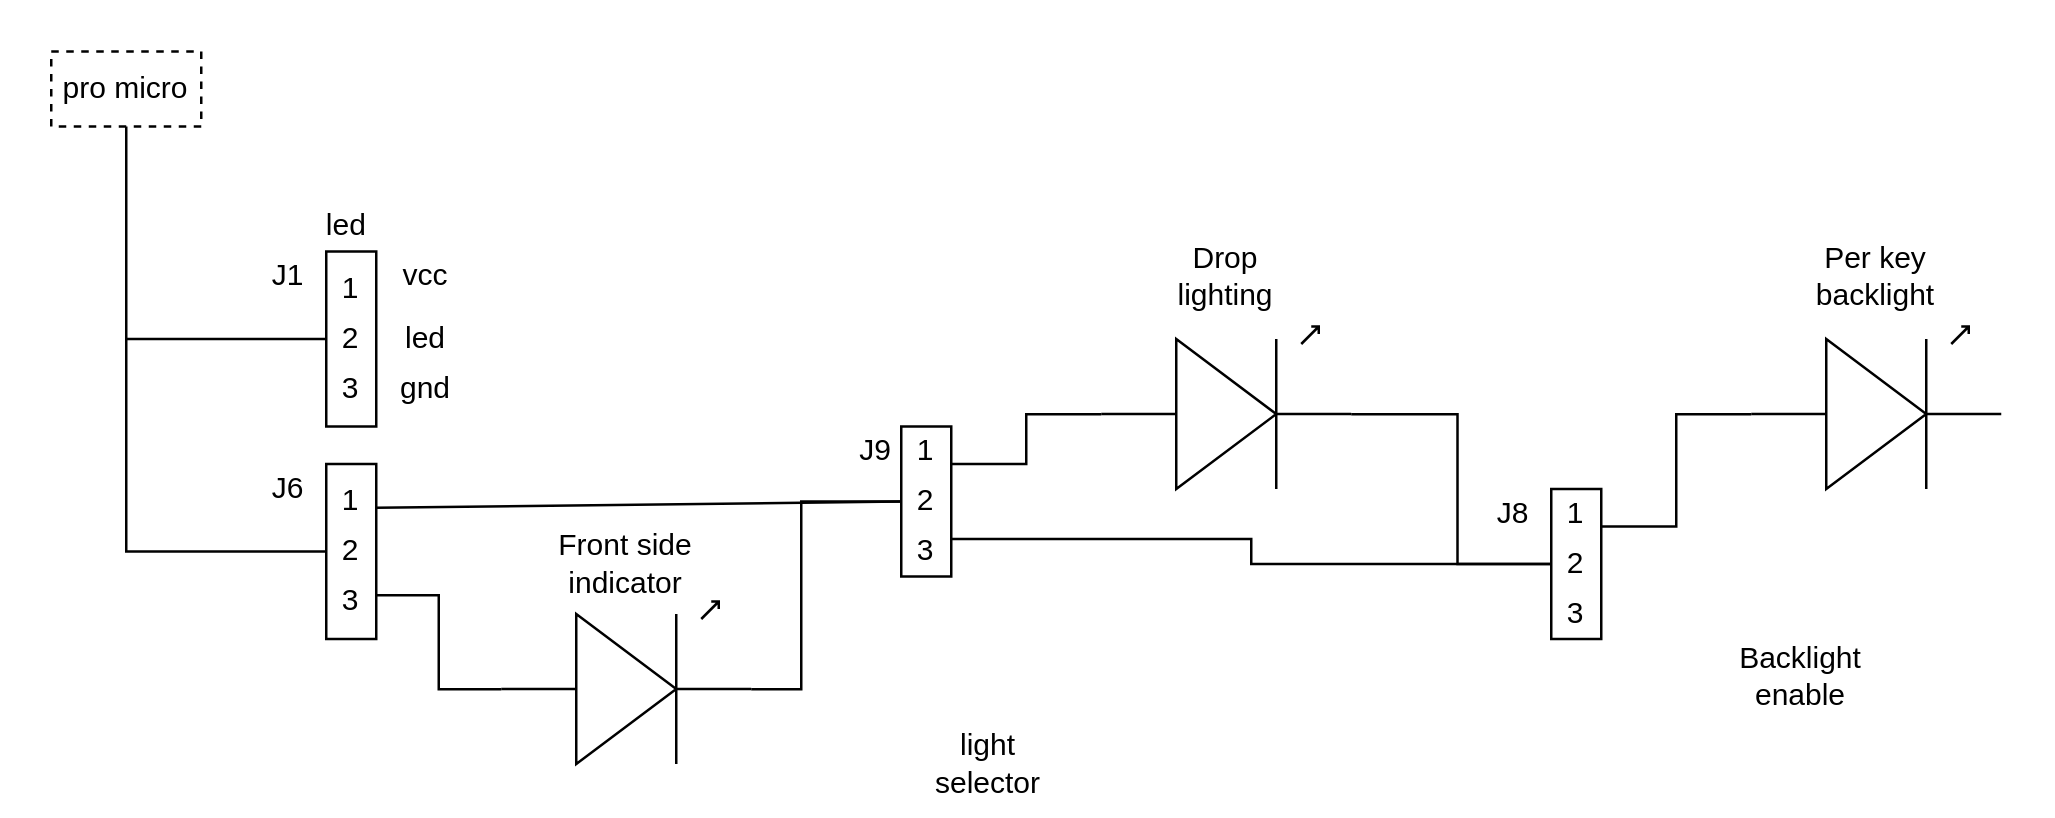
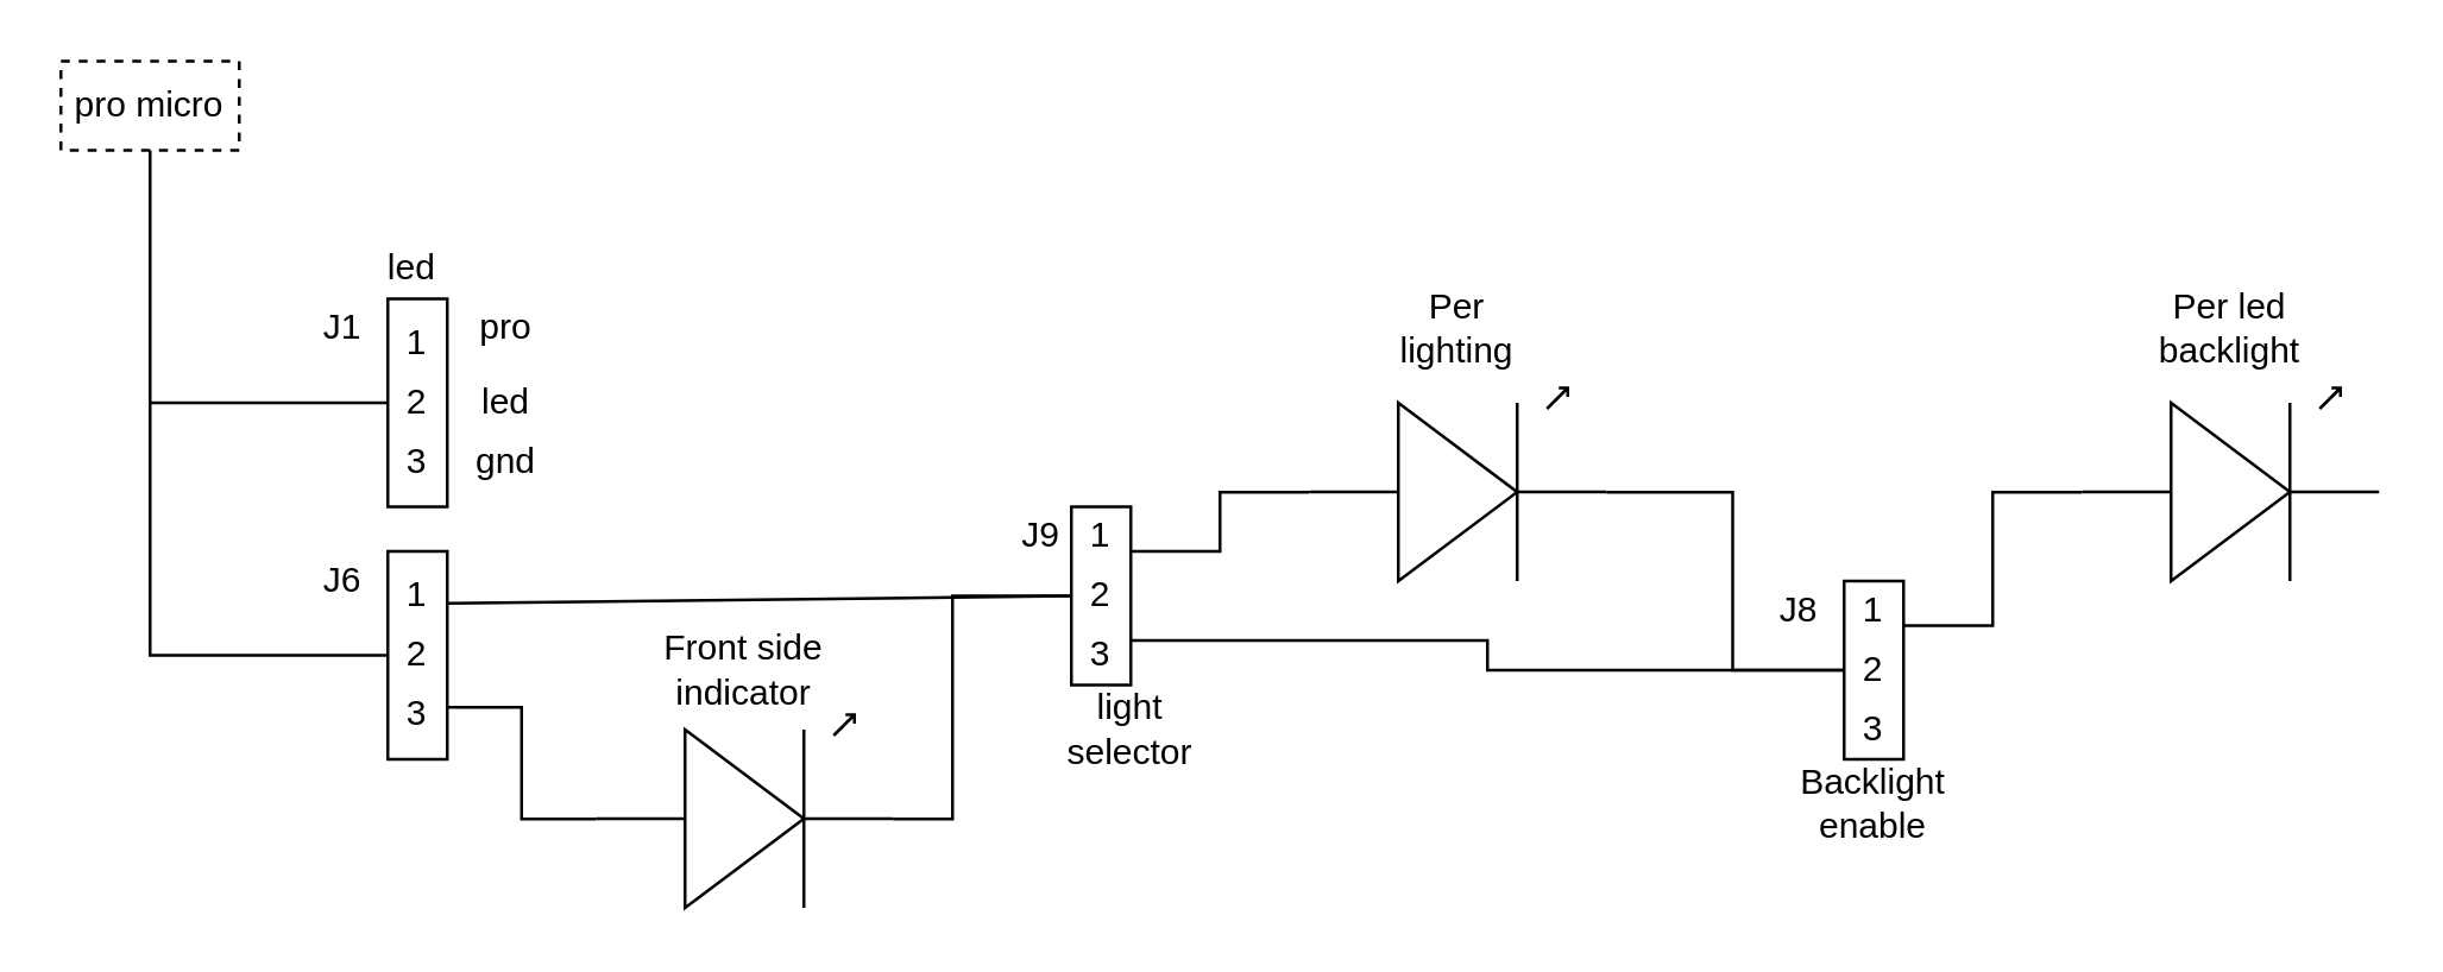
  <mxCell id="0" />
  <mxCell id="1" parent="0" />
  <mxCell id="2" value="pro micro" style="rounded=0;whiteSpace=wrap;html=1;dashed=1;" parent="1" vertex="1"><mxGeometry x="20" y="20" width="60" height="30" as="geometry" /></mxCell>
  <mxCell id="3" style="edgeStyle=orthogonalEdgeStyle;rounded=0;orthogonalLoop=1;jettySize=auto;html=1;exitX=1;exitY=0.54;exitDx=0;exitDy=0;exitPerimeter=0;endArrow=none;endFill=0;" parent="1" source="4" edge="1"><mxGeometry relative="1" as="geometry"><mxPoint x="360" y="200" as="targetPoint" /><Array as="points"><mxPoint x="320" y="275" /><mxPoint x="320" y="200" /></Array></mxGeometry></mxCell>
  <mxCell id="4" value="" style="verticalLabelPosition=bottom;shadow=0;dashed=0;align=center;html=1;verticalAlign=top;shape=mxgraph.electrical.opto_electronics.led_1;pointerEvents=1;" parent="1" vertex="1"><mxGeometry x="200" y="240" width="100" height="65" as="geometry" /></mxCell>
  <mxCell id="5" value="" style="verticalLabelPosition=bottom;shadow=0;dashed=0;align=center;html=1;verticalAlign=top;shape=mxgraph.electrical.opto_electronics.led_1;pointerEvents=1;" parent="1" vertex="1"><mxGeometry x="700" y="130" width="100" height="65" as="geometry" /></mxCell>
  <mxCell id="6" style="edgeStyle=orthogonalEdgeStyle;rounded=0;orthogonalLoop=1;jettySize=auto;html=1;exitX=1;exitY=0.54;exitDx=0;exitDy=0;exitPerimeter=0;entryX=0;entryY=0.5;entryDx=0;entryDy=0;endArrow=none;endFill=0;" edge="1" parent="1" source="7" target="41"><mxGeometry relative="1" as="geometry" /></mxCell>
  <mxCell id="7" value="" style="verticalLabelPosition=bottom;shadow=0;dashed=0;align=center;html=1;verticalAlign=top;shape=mxgraph.electrical.opto_electronics.led_1;pointerEvents=1;" parent="1" vertex="1"><mxGeometry x="440" y="130" width="100" height="65" as="geometry" /></mxCell>
  <mxCell id="8" style="edgeStyle=orthogonalEdgeStyle;rounded=0;orthogonalLoop=1;jettySize=auto;html=1;exitX=0;exitY=0.5;exitDx=0;exitDy=0;endArrow=none;endFill=0;entryX=0.5;entryY=1;entryDx=0;entryDy=0;" parent="1" source="10" target="2" edge="1"><mxGeometry relative="1" as="geometry"><mxPoint x="50" y="220" as="targetPoint" /><Array as="points"><mxPoint x="50" y="220" /></Array></mxGeometry></mxCell>
  <mxCell id="9" style="edgeStyle=orthogonalEdgeStyle;rounded=0;orthogonalLoop=1;jettySize=auto;html=1;exitX=1;exitY=0.75;exitDx=0;exitDy=0;endArrow=none;endFill=0;entryX=0;entryY=0.54;entryDx=0;entryDy=0;entryPerimeter=0;" parent="1" source="10" target="4" edge="1"><mxGeometry relative="1" as="geometry"><mxPoint x="190" y="270" as="targetPoint" /></mxGeometry></mxCell>
  <mxCell id="10" value="" style="rounded=0;whiteSpace=wrap;html=1;" parent="1" vertex="1"><mxGeometry x="130" y="185" width="20" height="70" as="geometry" /></mxCell>
  <mxCell id="11" value="" style="endArrow=none;html=1;entryX=0;entryY=0.5;entryDx=0;entryDy=0;exitX=1;exitY=0.25;exitDx=0;exitDy=0;" parent="1" source="10" target="14" edge="1"><mxGeometry width="50" height="50" relative="1" as="geometry"><mxPoint x="180" y="210" as="sourcePoint" /><mxPoint x="380" y="205" as="targetPoint" /></mxGeometry></mxCell>
  <mxCell id="12" style="edgeStyle=orthogonalEdgeStyle;rounded=0;orthogonalLoop=1;jettySize=auto;html=1;exitX=1;exitY=0.25;exitDx=0;exitDy=0;endArrow=none;endFill=0;entryX=0;entryY=0.54;entryDx=0;entryDy=0;entryPerimeter=0;" parent="1" source="14" target="7" edge="1"><mxGeometry relative="1" as="geometry"><mxPoint x="410" y="160" as="targetPoint" /></mxGeometry></mxCell>
  <mxCell id="13" style="edgeStyle=orthogonalEdgeStyle;rounded=0;orthogonalLoop=1;jettySize=auto;html=1;exitX=1;exitY=0.75;exitDx=0;exitDy=0;entryX=0;entryY=0.5;entryDx=0;entryDy=0;endArrow=none;endFill=0;" parent="1" source="14" target="22" edge="1"><mxGeometry relative="1" as="geometry" /></mxCell>
  <mxCell id="14" value="" style="rounded=0;whiteSpace=wrap;html=1;" parent="1" vertex="1"><mxGeometry x="360" y="170" width="20" height="60" as="geometry" /></mxCell>
  <mxCell id="15" value="" style="rounded=0;whiteSpace=wrap;html=1;" parent="1" vertex="1"><mxGeometry x="130" y="100" width="20" height="70" as="geometry" /></mxCell>
  <mxCell id="16" value="" style="endArrow=none;html=1;entryX=0;entryY=0.5;entryDx=0;entryDy=0;" parent="1" target="15" edge="1"><mxGeometry width="50" height="50" relative="1" as="geometry"><mxPoint x="50" y="135" as="sourcePoint" /><mxPoint x="480" y="90" as="targetPoint" /></mxGeometry></mxCell>
  <mxCell id="17" value="led&amp;nbsp;" style="text;html=1;strokeColor=none;fillColor=none;align=center;verticalAlign=middle;whiteSpace=wrap;rounded=0;" parent="1" vertex="1"><mxGeometry x="120" y="80" width="40" height="20" as="geometry" /></mxCell>
  <mxCell id="18" value="Front side indicator" style="text;html=1;strokeColor=none;fillColor=none;align=center;verticalAlign=middle;whiteSpace=wrap;rounded=0;" parent="1" vertex="1"><mxGeometry x="220" y="215" width="60" height="20" as="geometry" /></mxCell>
- <mxCell id="19" value="light selector" style="text;html=1;strokeColor=none;fillColor=none;align=center;verticalAlign=middle;whiteSpace=wrap;rounded=0;" parent="1" vertex="1"><mxGeometry x="365" y="295" width="60" height="20" as="geometry" /></mxCell>
- <mxCell id="20" value="Drop lighting" style="text;html=1;strokeColor=none;fillColor=none;align=center;verticalAlign=middle;whiteSpace=wrap;rounded=0;" parent="1" vertex="1"><mxGeometry x="470" y="100" width="40" height="20" as="geometry" /></mxCell>
+ <mxCell id="19" value="light selector" style="text;html=1;strokeColor=none;fillColor=none;align=center;verticalAlign=middle;whiteSpace=wrap;rounded=0;" parent="1" vertex="1"><mxGeometry x="350" y="235" width="60" height="20" as="geometry" /></mxCell>
+ <mxCell id="20" value="Per lighting" style="text;html=1;strokeColor=none;fillColor=none;align=center;verticalAlign=middle;whiteSpace=wrap;rounded=0;" parent="1" vertex="1"><mxGeometry x="470" y="100" width="40" height="20" as="geometry" /></mxCell>
  <mxCell id="21" style="edgeStyle=orthogonalEdgeStyle;rounded=0;orthogonalLoop=1;jettySize=auto;html=1;exitX=1;exitY=0.25;exitDx=0;exitDy=0;entryX=0;entryY=0.54;entryDx=0;entryDy=0;entryPerimeter=0;endArrow=none;endFill=0;" parent="1" source="22" target="5" edge="1"><mxGeometry relative="1" as="geometry" /></mxCell>
  <mxCell id="22" value="" style="rounded=0;whiteSpace=wrap;html=1;" parent="1" vertex="1"><mxGeometry x="620" y="195" width="20" height="60" as="geometry" /></mxCell>
- <mxCell id="23" value="Backlight enable" style="text;html=1;strokeColor=none;fillColor=none;align=center;verticalAlign=middle;whiteSpace=wrap;rounded=0;" parent="1" vertex="1"><mxGeometry x="700" y="260" width="40" height="20" as="geometry" /></mxCell>
+ <mxCell id="23" value="Backlight enable" style="text;html=1;strokeColor=none;fillColor=none;align=center;verticalAlign=middle;whiteSpace=wrap;rounded=0;" parent="1" vertex="1"><mxGeometry x="610" y="260" width="40" height="20" as="geometry" /></mxCell>
  <mxCell id="24" value="J1" style="text;html=1;strokeColor=none;fillColor=none;align=center;verticalAlign=middle;whiteSpace=wrap;rounded=0;" parent="1" vertex="1"><mxGeometry x="95" y="100" width="40" height="20" as="geometry" /></mxCell>
  <mxCell id="25" value="J6" style="text;html=1;strokeColor=none;fillColor=none;align=center;verticalAlign=middle;whiteSpace=wrap;rounded=0;" parent="1" vertex="1"><mxGeometry x="95" y="185" width="40" height="20" as="geometry" /></mxCell>
  <mxCell id="26" value="J9" style="text;html=1;strokeColor=none;fillColor=none;align=center;verticalAlign=middle;whiteSpace=wrap;rounded=0;" parent="1" vertex="1"><mxGeometry x="330" y="170" width="40" height="20" as="geometry" /></mxCell>
  <mxCell id="27" value="J8" style="text;html=1;strokeColor=none;fillColor=none;align=center;verticalAlign=middle;whiteSpace=wrap;rounded=0;" parent="1" vertex="1"><mxGeometry x="585" y="195" width="40" height="20" as="geometry" /></mxCell>
- <mxCell id="28" value="vcc" style="text;html=1;strokeColor=none;fillColor=none;align=center;verticalAlign=middle;whiteSpace=wrap;rounded=0;" parent="1" vertex="1"><mxGeometry x="150" y="100" width="40" height="20" as="geometry" /></mxCell>
+ <mxCell id="28" value="pro" style="text;html=1;strokeColor=none;fillColor=none;align=center;verticalAlign=middle;whiteSpace=wrap;rounded=0;" parent="1" vertex="1"><mxGeometry x="150" y="100" width="40" height="20" as="geometry" /></mxCell>
  <mxCell id="29" value="led" style="text;html=1;strokeColor=none;fillColor=none;align=center;verticalAlign=middle;whiteSpace=wrap;rounded=0;" parent="1" vertex="1"><mxGeometry x="150" y="125" width="40" height="20" as="geometry" /></mxCell>
  <mxCell id="30" value="gnd" style="text;html=1;strokeColor=none;fillColor=none;align=center;verticalAlign=middle;whiteSpace=wrap;rounded=0;" parent="1" vertex="1"><mxGeometry x="150" y="145" width="40" height="20" as="geometry" /></mxCell>
  <mxCell id="31" value="1" style="text;html=1;strokeColor=none;fillColor=none;align=center;verticalAlign=middle;whiteSpace=wrap;rounded=0;" parent="1" vertex="1"><mxGeometry x="135" y="105" width="10" height="20" as="geometry" /></mxCell>
  <mxCell id="32" value="2" style="text;html=1;strokeColor=none;fillColor=none;align=center;verticalAlign=middle;whiteSpace=wrap;rounded=0;" parent="1" vertex="1"><mxGeometry x="135" y="125" width="10" height="20" as="geometry" /></mxCell>
  <mxCell id="33" value="3" style="text;html=1;strokeColor=none;fillColor=none;align=center;verticalAlign=middle;whiteSpace=wrap;rounded=0;" parent="1" vertex="1"><mxGeometry x="135" y="145" width="10" height="20" as="geometry" /></mxCell>
  <mxCell id="34" value="1" style="text;html=1;strokeColor=none;fillColor=none;align=center;verticalAlign=middle;whiteSpace=wrap;rounded=0;" parent="1" vertex="1"><mxGeometry x="365" y="170" width="10" height="20" as="geometry" /></mxCell>
  <mxCell id="35" value="2" style="text;html=1;strokeColor=none;fillColor=none;align=center;verticalAlign=middle;whiteSpace=wrap;rounded=0;" parent="1" vertex="1"><mxGeometry x="365" y="190" width="10" height="20" as="geometry" /></mxCell>
  <mxCell id="36" value="3" style="text;html=1;strokeColor=none;fillColor=none;align=center;verticalAlign=middle;whiteSpace=wrap;rounded=0;" parent="1" vertex="1"><mxGeometry x="365" y="210" width="10" height="20" as="geometry" /></mxCell>
  <mxCell id="37" value="1" style="text;html=1;strokeColor=none;fillColor=none;align=center;verticalAlign=middle;whiteSpace=wrap;rounded=0;" parent="1" vertex="1"><mxGeometry x="135" y="190" width="10" height="20" as="geometry" /></mxCell>
  <mxCell id="38" value="2" style="text;html=1;strokeColor=none;fillColor=none;align=center;verticalAlign=middle;whiteSpace=wrap;rounded=0;" parent="1" vertex="1"><mxGeometry x="135" y="210" width="10" height="20" as="geometry" /></mxCell>
  <mxCell id="39" value="3" style="text;html=1;strokeColor=none;fillColor=none;align=center;verticalAlign=middle;whiteSpace=wrap;rounded=0;" parent="1" vertex="1"><mxGeometry x="135" y="230" width="10" height="20" as="geometry" /></mxCell>
  <mxCell id="40" value="1" style="text;html=1;strokeColor=none;fillColor=none;align=center;verticalAlign=middle;whiteSpace=wrap;rounded=0;" parent="1" vertex="1"><mxGeometry x="625" y="195" width="10" height="20" as="geometry" /></mxCell>
  <mxCell id="41" value="2" style="text;html=1;strokeColor=none;fillColor=none;align=center;verticalAlign=middle;whiteSpace=wrap;rounded=0;" parent="1" vertex="1"><mxGeometry x="625" y="215" width="10" height="20" as="geometry" /></mxCell>
  <mxCell id="42" value="3" style="text;html=1;strokeColor=none;fillColor=none;align=center;verticalAlign=middle;whiteSpace=wrap;rounded=0;" parent="1" vertex="1"><mxGeometry x="625" y="235" width="10" height="20" as="geometry" /></mxCell>
- <mxCell id="43" value="Per key backlight" style="text;html=1;strokeColor=none;fillColor=none;align=center;verticalAlign=middle;whiteSpace=wrap;rounded=0;" parent="1" vertex="1"><mxGeometry x="705" y="100" width="90" height="20" as="geometry" /></mxCell>
+ <mxCell id="43" value="Per led backlight" style="text;html=1;strokeColor=none;fillColor=none;align=center;verticalAlign=middle;whiteSpace=wrap;rounded=0;" parent="1" vertex="1"><mxGeometry x="705" y="100" width="90" height="20" as="geometry" /></mxCell>
